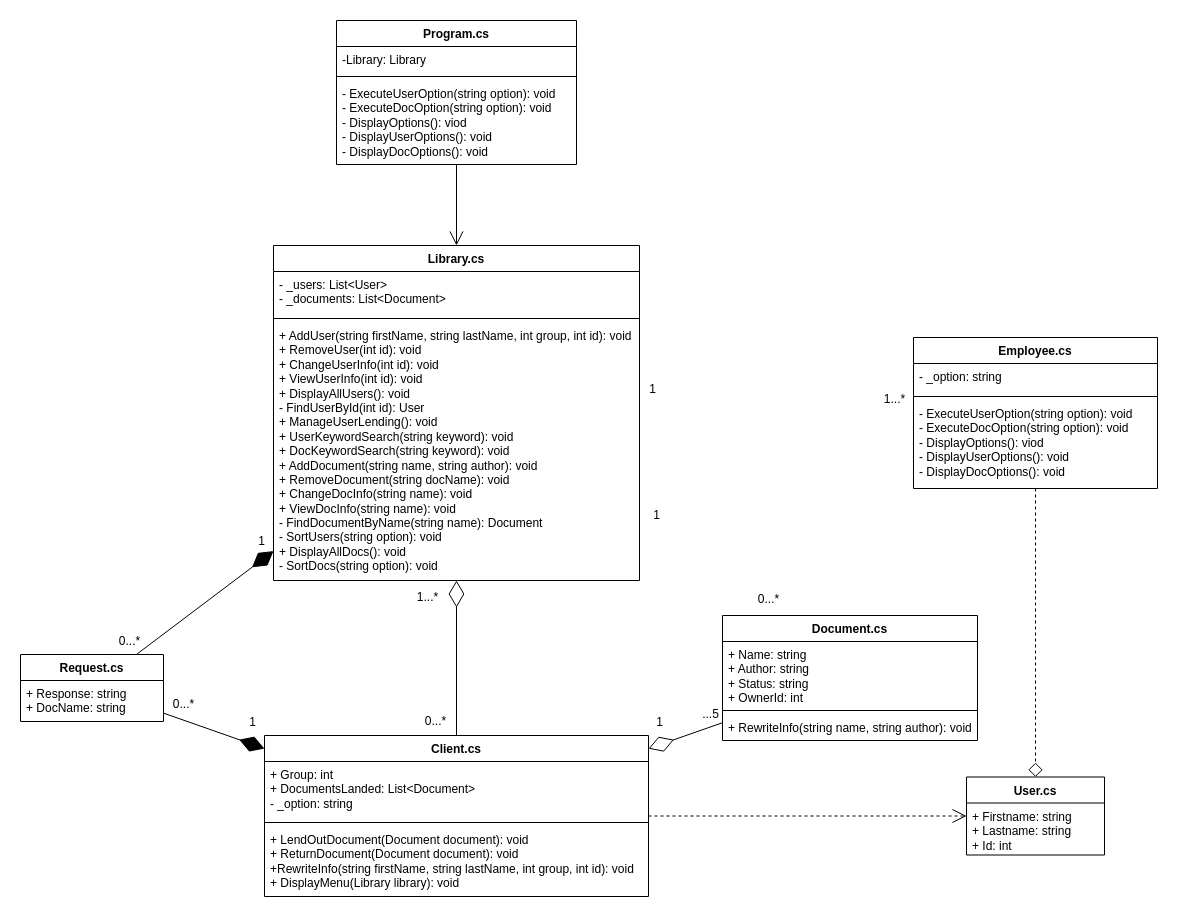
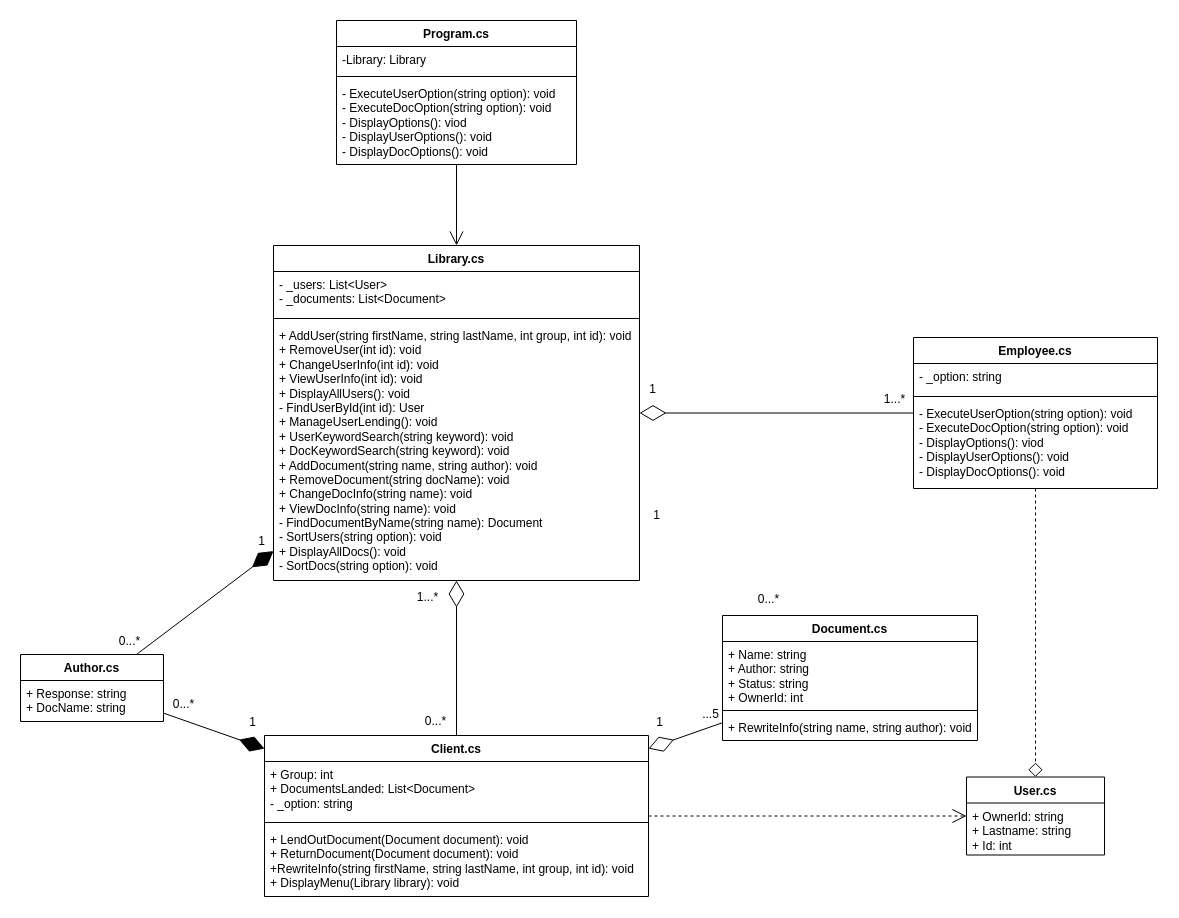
  <mxCell id="0" />
  <mxCell id="1" parent="0" />
  <mxCell id="2" value="Library.cs" style="swimlane;fontStyle=1;align=center;verticalAlign=top;childLayout=stackLayout;horizontal=1;startSize=26;horizontalStack=0;resizeParent=1;resizeParentMax=0;resizeLast=0;collapsible=1;marginBottom=0;whiteSpace=wrap;html=1;" parent="1" vertex="1"><mxGeometry x="273" y="245" width="366" height="335" as="geometry" /></mxCell>
  <mxCell id="3" value="- _users: List&amp;lt;User&amp;gt;&lt;div&gt;- _documents: List&amp;lt;Document&amp;gt;&lt;/div&gt;" style="text;strokeColor=none;fillColor=none;align=left;verticalAlign=top;spacingLeft=4;spacingRight=4;overflow=hidden;rotatable=0;points=[[0,0.5],[1,0.5]];portConstraint=eastwest;whiteSpace=wrap;html=1;" parent="2" vertex="1"><mxGeometry y="26" width="366" height="43" as="geometry" /></mxCell>
  <mxCell id="4" value="" style="line;strokeWidth=1;fillColor=none;align=left;verticalAlign=middle;spacingTop=-1;spacingLeft=3;spacingRight=3;rotatable=0;labelPosition=right;points=[];portConstraint=eastwest;strokeColor=inherit;" parent="2" vertex="1"><mxGeometry y="69" width="366" height="8" as="geometry" /></mxCell>
  <mxCell id="5" value="+ AddUser(string firstName, string lastName, int group, int id): void&lt;div&gt;+ RemoveUser(int id): void&lt;/div&gt;&lt;div&gt;+ ChangeUserInfo(int id): void&lt;/div&gt;&lt;div&gt;+ ViewUserInfo(int id): void&lt;/div&gt;&lt;div&gt;+ DisplayAllUsers(): void&lt;/div&gt;&lt;div&gt;- FindUserById(int id): User&lt;/div&gt;&lt;div&gt;+ ManageUserLending(): void&lt;/div&gt;&lt;div&gt;+ UserKeywordSearch(string keyword): void&lt;/div&gt;&lt;div&gt;+ DocKeywordSearch(string keyword): void&lt;/div&gt;&lt;div&gt;+ AddDocument(string name, string author): void&lt;/div&gt;&lt;div&gt;+ RemoveDocument(string docName): void&lt;/div&gt;&lt;div&gt;+ ChangeDocInfo(string name): void&lt;/div&gt;&lt;div&gt;+ ViewDocInfo(string name): void&lt;/div&gt;&lt;div&gt;-&amp;nbsp;FindDocumentByName(string name): Document&lt;/div&gt;&lt;div&gt;-&amp;nbsp;SortUsers(string option): void&lt;/div&gt;&lt;div&gt;+ DisplayAllDocs(): void&lt;/div&gt;&lt;div&gt;-&amp;nbsp;SortDocs(string option): void&amp;nbsp;&lt;/div&gt;" style="text;strokeColor=none;fillColor=none;align=left;verticalAlign=top;spacingLeft=4;spacingRight=4;overflow=hidden;rotatable=0;points=[[0,0.5],[1,0.5]];portConstraint=eastwest;whiteSpace=wrap;html=1;" parent="2" vertex="1"><mxGeometry y="77" width="366" height="258" as="geometry" /></mxCell>
  <mxCell id="6" value="&lt;b&gt;Program.cs&lt;/b&gt;" style="swimlane;fontStyle=1;align=center;verticalAlign=top;childLayout=stackLayout;horizontal=1;startSize=26;horizontalStack=0;resizeParent=1;resizeParentMax=0;resizeLast=0;collapsible=1;marginBottom=0;whiteSpace=wrap;html=1;" parent="1" vertex="1"><mxGeometry x="336" y="20" width="240" height="144" as="geometry" /></mxCell>
  <mxCell id="7" value="&lt;div&gt;-Library: Library&lt;/div&gt;" style="text;strokeColor=none;fillColor=none;align=left;verticalAlign=top;spacingLeft=4;spacingRight=4;overflow=hidden;rotatable=0;points=[[0,0.5],[1,0.5]];portConstraint=eastwest;whiteSpace=wrap;html=1;" parent="6" vertex="1"><mxGeometry y="26" width="240" height="26" as="geometry" /></mxCell>
  <mxCell id="8" value="" style="line;strokeWidth=1;fillColor=none;align=left;verticalAlign=middle;spacingTop=-1;spacingLeft=3;spacingRight=3;rotatable=0;labelPosition=right;points=[];portConstraint=eastwest;strokeColor=inherit;" parent="6" vertex="1"><mxGeometry y="52" width="240" height="8" as="geometry" /></mxCell>
  <mxCell id="9" value="-&amp;nbsp;ExecuteUserOption(string option): void&lt;div&gt;- ExecuteDocOption(string option): void&lt;br&gt;&lt;/div&gt;&lt;div&gt;-&amp;nbsp;DisplayOptions(): viod&lt;/div&gt;&lt;div&gt;-&amp;nbsp;DisplayUserOptions(): void&lt;/div&gt;&lt;div&gt;-&amp;nbsp;DisplayDocOptions(): void&lt;/div&gt;" style="text;strokeColor=none;fillColor=none;align=left;verticalAlign=top;spacingLeft=4;spacingRight=4;overflow=hidden;rotatable=0;points=[[0,0.5],[1,0.5]];portConstraint=eastwest;whiteSpace=wrap;html=1;" parent="6" vertex="1"><mxGeometry y="60" width="240" height="84" as="geometry" /></mxCell>
  <mxCell id="10" value="Client.cs" style="swimlane;fontStyle=1;align=center;verticalAlign=top;childLayout=stackLayout;horizontal=1;startSize=26;horizontalStack=0;resizeParent=1;resizeParentMax=0;resizeLast=0;collapsible=1;marginBottom=0;whiteSpace=wrap;html=1;" parent="1" vertex="1"><mxGeometry x="264" y="735" width="384" height="161" as="geometry" /></mxCell>
  <mxCell id="11" value="&lt;div&gt;&lt;span style=&quot;background-color: initial;&quot;&gt;+&amp;nbsp;Group: int&lt;/span&gt;&lt;br&gt;&lt;/div&gt;&lt;div&gt;&lt;span style=&quot;background-color: initial;&quot;&gt;+ DocumentsLanded: List&amp;lt;Document&amp;gt;&lt;/span&gt;&lt;br&gt;&lt;/div&gt;&lt;div&gt;&lt;span style=&quot;background-color: initial;&quot;&gt;- _option: string&lt;/span&gt;&lt;/div&gt;" style="text;strokeColor=none;fillColor=none;align=left;verticalAlign=top;spacingLeft=4;spacingRight=4;overflow=hidden;rotatable=0;points=[[0,0.5],[1,0.5]];portConstraint=eastwest;whiteSpace=wrap;html=1;" parent="10" vertex="1"><mxGeometry y="26" width="384" height="57" as="geometry" /></mxCell>
  <mxCell id="12" value="" style="line;strokeWidth=1;fillColor=none;align=left;verticalAlign=middle;spacingTop=-1;spacingLeft=3;spacingRight=3;rotatable=0;labelPosition=right;points=[];portConstraint=eastwest;strokeColor=inherit;" parent="10" vertex="1"><mxGeometry y="83" width="384" height="8" as="geometry" /></mxCell>
  <mxCell id="13" value="+ LendOutDocument(Document document): void&lt;div&gt;+&amp;nbsp;ReturnDocument(Document document): void&lt;/div&gt;&lt;div&gt;+RewriteInfo(string firstName, string lastName, int group, int id): void&lt;/div&gt;&lt;div&gt;+&amp;nbsp;DisplayMenu(Library library): void&lt;/div&gt;" style="text;strokeColor=none;fillColor=none;align=left;verticalAlign=top;spacingLeft=4;spacingRight=4;overflow=hidden;rotatable=0;points=[[0,0.5],[1,0.5]];portConstraint=eastwest;whiteSpace=wrap;html=1;" parent="10" vertex="1"><mxGeometry y="91" width="384" height="70" as="geometry" /></mxCell>
  <mxCell id="14" value="Document.cs" style="swimlane;fontStyle=1;align=center;verticalAlign=top;childLayout=stackLayout;horizontal=1;startSize=26;horizontalStack=0;resizeParent=1;resizeParentMax=0;resizeLast=0;collapsible=1;marginBottom=0;whiteSpace=wrap;html=1;" parent="1" vertex="1"><mxGeometry x="722" y="615" width="255" height="125" as="geometry" /></mxCell>
  <mxCell id="15" value="+ Name: string&lt;div&gt;+ Author: string&lt;/div&gt;&lt;div&gt;+ Status: string&lt;/div&gt;&lt;div&gt;+ OwnerId: int&lt;/div&gt;" style="text;strokeColor=none;fillColor=none;align=left;verticalAlign=top;spacingLeft=4;spacingRight=4;overflow=hidden;rotatable=0;points=[[0,0.5],[1,0.5]];portConstraint=eastwest;whiteSpace=wrap;html=1;" parent="14" vertex="1"><mxGeometry y="26" width="255" height="65" as="geometry" /></mxCell>
  <mxCell id="16" value="" style="line;strokeWidth=1;fillColor=none;align=left;verticalAlign=middle;spacingTop=-1;spacingLeft=3;spacingRight=3;rotatable=0;labelPosition=right;points=[];portConstraint=eastwest;strokeColor=inherit;" parent="14" vertex="1"><mxGeometry y="91" width="255" height="8" as="geometry" /></mxCell>
  <mxCell id="17" value="+ RewriteInfo(string name, string author): void" style="text;strokeColor=none;fillColor=none;align=left;verticalAlign=top;spacingLeft=4;spacingRight=4;overflow=hidden;rotatable=0;points=[[0,0.5],[1,0.5]];portConstraint=eastwest;whiteSpace=wrap;html=1;" parent="14" vertex="1"><mxGeometry y="99" width="255" height="26" as="geometry" /></mxCell>
  <mxCell id="18" value="" style="endArrow=diamondThin;endFill=0;endSize=24;html=1;rounded=0;" parent="1" source="10" target="2" edge="1"><mxGeometry width="160" relative="1" as="geometry"><mxPoint x="85" y="629" as="sourcePoint" /><mxPoint x="245" y="629" as="targetPoint" /></mxGeometry></mxCell>
  <mxCell id="19" value="" style="endArrow=diamondThin;endFill=0;endSize=24;html=1;rounded=0;" parent="1" source="14" target="10" edge="1"><mxGeometry width="160" relative="1" as="geometry"><mxPoint x="86" y="711" as="sourcePoint" /><mxPoint x="246" y="711" as="targetPoint" /></mxGeometry></mxCell>
  <mxCell id="20" value="Employee.cs" style="swimlane;fontStyle=1;align=center;verticalAlign=top;childLayout=stackLayout;horizontal=1;startSize=26;horizontalStack=0;resizeParent=1;resizeParentMax=0;resizeLast=0;collapsible=1;marginBottom=0;whiteSpace=wrap;html=1;" parent="1" vertex="1"><mxGeometry x="913" y="337" width="244" height="151" as="geometry" /></mxCell>
  <mxCell id="21" value="&lt;div&gt;- _option: string&lt;/div&gt;" style="text;strokeColor=none;fillColor=none;align=left;verticalAlign=top;spacingLeft=4;spacingRight=4;overflow=hidden;rotatable=0;points=[[0,0.5],[1,0.5]];portConstraint=eastwest;whiteSpace=wrap;html=1;" parent="20" vertex="1"><mxGeometry y="26" width="244" height="29" as="geometry" /></mxCell>
  <mxCell id="22" value="" style="line;strokeWidth=1;fillColor=none;align=left;verticalAlign=middle;spacingTop=-1;spacingLeft=3;spacingRight=3;rotatable=0;labelPosition=right;points=[];portConstraint=eastwest;strokeColor=inherit;" parent="20" vertex="1"><mxGeometry y="55" width="244" height="8" as="geometry" /></mxCell>
  <mxCell id="23" value="-&amp;nbsp;ExecuteUserOption(string option): void&lt;div&gt;- ExecuteDocOption(string option): void&lt;br&gt;&lt;/div&gt;&lt;div&gt;-&amp;nbsp;DisplayOptions(): viod&lt;/div&gt;&lt;div&gt;-&amp;nbsp;DisplayUserOptions(): void&lt;/div&gt;&lt;div&gt;-&amp;nbsp;DisplayDocOptions(): void&lt;/div&gt;" style="text;strokeColor=none;fillColor=none;align=left;verticalAlign=top;spacingLeft=4;spacingRight=4;overflow=hidden;rotatable=0;points=[[0,0.5],[1,0.5]];portConstraint=eastwest;whiteSpace=wrap;html=1;" parent="20" vertex="1"><mxGeometry y="63" width="244" height="88" as="geometry" /></mxCell>
  <mxCell id="24" value="User.cs" style="swimlane;fontStyle=1;align=center;verticalAlign=top;childLayout=stackLayout;horizontal=1;startSize=26;horizontalStack=0;resizeParent=1;resizeParentMax=0;resizeLast=0;collapsible=1;marginBottom=0;whiteSpace=wrap;html=1;" parent="1" vertex="1"><mxGeometry x="966" y="776.5" width="138" height="78" as="geometry" /></mxCell>
- <mxCell id="25" value="+ Firstname: string&lt;div&gt;+&amp;nbsp;Lastname: string&lt;/div&gt;&lt;div&gt;&lt;span style=&quot;background-color: initial;&quot;&gt;+ Id: int&lt;/span&gt;&lt;/div&gt;" style="text;strokeColor=none;fillColor=none;align=left;verticalAlign=top;spacingLeft=4;spacingRight=4;overflow=hidden;rotatable=0;points=[[0,0.5],[1,0.5]];portConstraint=eastwest;whiteSpace=wrap;html=1;" parent="24" vertex="1"><mxGeometry y="26" width="138" height="52" as="geometry" /></mxCell>
+ <mxCell id="25" value="+ OwnerId: string&lt;div&gt;+&amp;nbsp;Lastname: string&lt;/div&gt;&lt;div&gt;&lt;span style=&quot;background-color: initial;&quot;&gt;+ Id: int&lt;/span&gt;&lt;/div&gt;" style="text;strokeColor=none;fillColor=none;align=left;verticalAlign=top;spacingLeft=4;spacingRight=4;overflow=hidden;rotatable=0;points=[[0,0.5],[1,0.5]];portConstraint=eastwest;whiteSpace=wrap;html=1;" parent="24" vertex="1"><mxGeometry y="26" width="138" height="52" as="geometry" /></mxCell>
  <mxCell id="26" value="" style="endArrow=open;dashed=1;endFill=0;endSize=12;html=1;rounded=0;" parent="1" source="10" target="24" edge="1"><mxGeometry width="160" relative="1" as="geometry"><mxPoint x="-37" y="862" as="sourcePoint" /><mxPoint x="123" y="862" as="targetPoint" /></mxGeometry></mxCell>
  <mxCell id="27" value="" style="endArrow=diamond;dashed=1;endFill=0;endSize=12;html=1;rounded=0;" parent="1" source="20" target="24" edge="1"><mxGeometry width="160" relative="1" as="geometry"><mxPoint x="22" y="633" as="sourcePoint" /><mxPoint x="182" y="633" as="targetPoint" /></mxGeometry></mxCell>
- <mxCell id="28" value="Request.cs" style="swimlane;fontStyle=1;align=center;verticalAlign=top;childLayout=stackLayout;horizontal=1;startSize=26;horizontalStack=0;resizeParent=1;resizeParentMax=0;resizeLast=0;collapsible=1;marginBottom=0;whiteSpace=wrap;html=1;" parent="1" vertex="1"><mxGeometry x="20" y="654" width="143" height="67" as="geometry" /></mxCell>
+ <mxCell id="28" value="Author.cs" style="swimlane;fontStyle=1;align=center;verticalAlign=top;childLayout=stackLayout;horizontal=1;startSize=26;horizontalStack=0;resizeParent=1;resizeParentMax=0;resizeLast=0;collapsible=1;marginBottom=0;whiteSpace=wrap;html=1;" parent="1" vertex="1"><mxGeometry x="20" y="654" width="143" height="67" as="geometry" /></mxCell>
  <mxCell id="29" value="+ Response: string&lt;div&gt;+&amp;nbsp;DocName: string&lt;/div&gt;&lt;div&gt;&lt;br&gt;&lt;/div&gt;" style="text;strokeColor=none;fillColor=none;align=left;verticalAlign=top;spacingLeft=4;spacingRight=4;overflow=hidden;rotatable=0;points=[[0,0.5],[1,0.5]];portConstraint=eastwest;whiteSpace=wrap;html=1;" parent="28" vertex="1"><mxGeometry y="26" width="143" height="41" as="geometry" /></mxCell>
  <mxCell id="30" value="" style="endArrow=open;endSize=12;dashed=0;html=1;rounded=0;" parent="1" source="6" target="2" edge="1"><mxGeometry width="160" relative="1" as="geometry"><mxPoint x="110" y="100" as="sourcePoint" /><mxPoint x="270" y="100" as="targetPoint" /></mxGeometry></mxCell>
+ <mxCell id="31" value="" style="endArrow=diamondThin;endFill=0;endSize=24;html=1;rounded=0;" parent="1" source="20" target="2" edge="1"><mxGeometry width="160" relative="1" as="geometry"><mxPoint x="11" y="257" as="sourcePoint" /><mxPoint x="171" y="257" as="targetPoint" /></mxGeometry></mxCell>
  <mxCell id="32" value="" style="endArrow=diamondThin;endFill=1;endSize=24;html=1;rounded=0;" parent="1" source="28" target="2" edge="1"><mxGeometry width="160" relative="1" as="geometry"><mxPoint x="12" y="777" as="sourcePoint" /><mxPoint x="172" y="777" as="targetPoint" /></mxGeometry></mxCell>
  <mxCell id="33" value="" style="endArrow=diamondThin;endFill=1;endSize=24;html=1;rounded=0;" parent="1" source="28" target="10" edge="1"><mxGeometry width="160" relative="1" as="geometry"><mxPoint x="22" y="827" as="sourcePoint" /><mxPoint x="182" y="833" as="targetPoint" /></mxGeometry></mxCell>
  <mxCell id="34" value="0...*" style="text;html=1;align=center;verticalAlign=middle;resizable=0;points=[];autosize=1;strokeColor=none;fillColor=none;" vertex="1" parent="1"><mxGeometry x="109" y="628" width="39" height="26" as="geometry" /></mxCell>
  <mxCell id="35" value="1" style="text;html=1;align=center;verticalAlign=middle;resizable=0;points=[];autosize=1;strokeColor=none;fillColor=none;" vertex="1" parent="1"><mxGeometry x="248" y="528" width="25" height="26" as="geometry" /></mxCell>
  <mxCell id="36" value="1" style="text;html=1;align=center;verticalAlign=middle;resizable=0;points=[];autosize=1;strokeColor=none;fillColor=none;rotation=0;" vertex="1" parent="1"><mxGeometry x="239" y="709" width="25" height="26" as="geometry" /></mxCell>
  <mxCell id="37" value="0...*" style="text;html=1;align=center;verticalAlign=middle;resizable=0;points=[];autosize=1;strokeColor=none;fillColor=none;" vertex="1" parent="1"><mxGeometry x="163" y="691" width="39" height="26" as="geometry" /></mxCell>
  <mxCell id="38" value="0...*" style="text;html=1;align=center;verticalAlign=middle;resizable=0;points=[];autosize=1;strokeColor=none;fillColor=none;" vertex="1" parent="1"><mxGeometry x="415" y="708" width="39" height="26" as="geometry" /></mxCell>
  <mxCell id="39" value="1...*" style="text;html=1;align=center;verticalAlign=middle;resizable=0;points=[];autosize=1;strokeColor=none;fillColor=none;" vertex="1" parent="1"><mxGeometry x="874" y="386" width="39" height="26" as="geometry" /></mxCell>
  <mxCell id="40" value="1" style="text;html=1;align=center;verticalAlign=middle;resizable=0;points=[];autosize=1;strokeColor=none;fillColor=none;" vertex="1" parent="1"><mxGeometry x="639" y="376" width="25" height="26" as="geometry" /></mxCell>
  <mxCell id="41" value="1...*" style="text;html=1;align=center;verticalAlign=middle;resizable=0;points=[];autosize=1;strokeColor=none;fillColor=none;" vertex="1" parent="1"><mxGeometry x="407" y="584" width="39" height="26" as="geometry" /></mxCell>
  <mxCell id="42" value="1" style="text;html=1;align=center;verticalAlign=middle;resizable=0;points=[];autosize=1;strokeColor=none;fillColor=none;" vertex="1" parent="1"><mxGeometry x="643" y="502" width="25" height="26" as="geometry" /></mxCell>
  <mxCell id="43" value="0...*" style="text;html=1;align=center;verticalAlign=middle;resizable=0;points=[];autosize=1;strokeColor=none;fillColor=none;" vertex="1" parent="1"><mxGeometry x="748" y="586" width="39" height="26" as="geometry" /></mxCell>
  <mxCell id="44" value="...5" style="text;html=1;align=center;verticalAlign=middle;resizable=0;points=[];autosize=1;strokeColor=none;fillColor=none;" vertex="1" parent="1"><mxGeometry x="692" y="701" width="35" height="26" as="geometry" /></mxCell>
  <mxCell id="45" value="1" style="text;html=1;align=center;verticalAlign=middle;resizable=0;points=[];autosize=1;strokeColor=none;fillColor=none;" vertex="1" parent="1"><mxGeometry x="646" y="709" width="25" height="26" as="geometry" /></mxCell>
